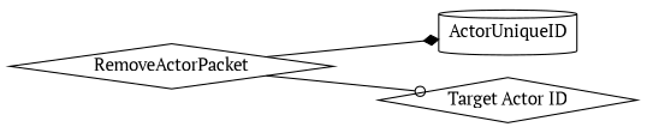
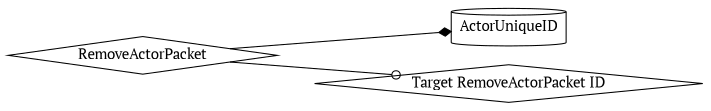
  digraph {
    fontname="PT Serif"
    rankdir=LR
    node [fontname="PT Serif" shape=diamond]
    edge [fontname="PT Serif"]
    n1 [label=ActorUniqueID shape=cylinder]
    n2 [label=RemoveActorPacket]
-   n3 [label="Target Actor ID"]
+   n3 [label="Target RemoveActorPacket ID"]
    subgraph sub_1 {
      rank=max
      n1
    }
    n2 -> n1 [arrowhead=diamond]
    n2 -> n3 [arrowhead=odot]
  }
